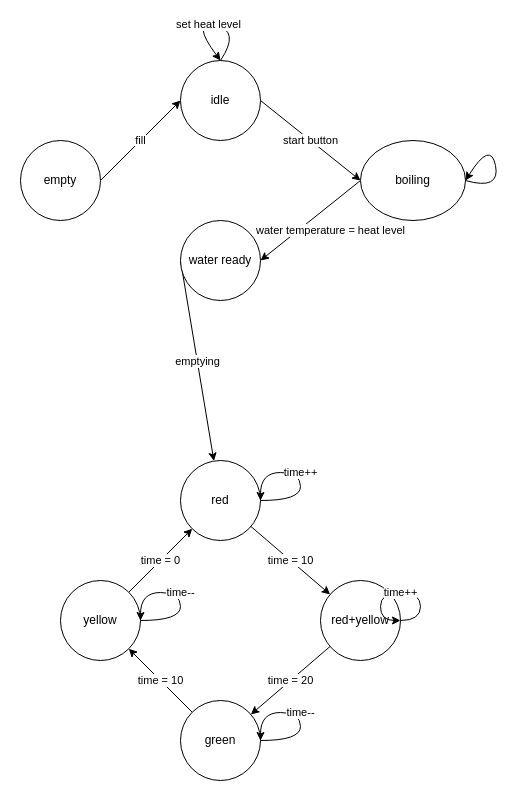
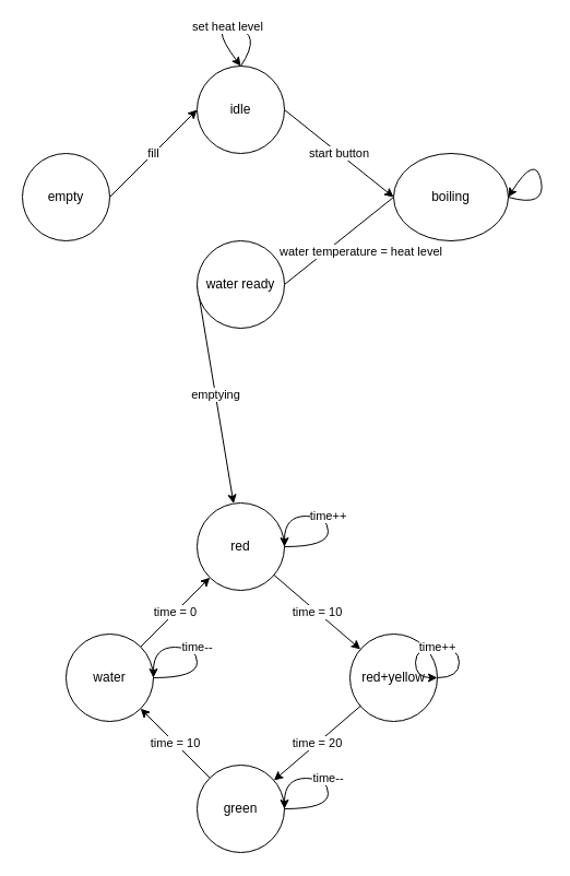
  <mxCell id="0" />
  <mxCell id="1" parent="0" />
  <mxCell id="2" value="start button" style="rounded=0;orthogonalLoop=1;jettySize=auto;html=1;exitX=1;exitY=0.5;exitDx=0;exitDy=0;entryX=0;entryY=0.5;entryDx=0;entryDy=0;" parent="1" source="3" target="5" edge="1"><mxGeometry relative="1" as="geometry" /></mxCell>
  <mxCell id="3" value="idle" style="ellipse;whiteSpace=wrap;html=1;aspect=fixed;" parent="1" vertex="1"><mxGeometry x="180" y="60" width="80" height="80" as="geometry" /></mxCell>
- <mxCell id="4" value="water temperature = heat level" style="edgeStyle=none;rounded=0;orthogonalLoop=1;jettySize=auto;html=1;exitX=0;exitY=0.5;exitDx=0;exitDy=0;entryX=1;entryY=0.5;entryDx=0;entryDy=0;" parent="1" source="5" target="8" edge="1"><mxGeometry x="-0.146" y="20" relative="1" as="geometry"><mxPoint as="offset" /></mxGeometry></mxCell>
+ <mxCell id="4" value="water temperature = heat level" style="edgeStyle=none;rounded=0;orthogonalLoop=1;jettySize=auto;html=1;exitX=0;exitY=0.5;exitDx=0;exitDy=0;entryX=1;entryY=0.5;entryDx=0;entryDy=0;endArrow=none;" parent="1" source="5" target="8" edge="1"><mxGeometry x="-0.146" y="20" relative="1" as="geometry"><mxPoint as="offset" /></mxGeometry></mxCell>
  <mxCell id="5" value="boiling" style="ellipse;whiteSpace=wrap;html=1;aspect=fixed;" parent="1" vertex="1"><mxGeometry x="360" y="140" width="105" height="80" as="geometry" /></mxCell>
  <mxCell id="6" value="set heat level" style="curved=1;endArrow=classic;html=1;exitX=0.5;exitY=0;exitDx=0;exitDy=0;" parent="1" source="3" edge="1"><mxGeometry width="50" height="50" relative="1" as="geometry"><mxPoint x="220" y="90" as="sourcePoint" /><mxPoint x="220" y="60" as="targetPoint" /><Array as="points"><mxPoint x="240" y="30" /><mxPoint x="190" y="20" /></Array></mxGeometry></mxCell>
  <mxCell id="7" value="emptying" style="edgeStyle=none;rounded=0;orthogonalLoop=1;jettySize=auto;html=1;exitX=0;exitY=0.5;exitDx=0;exitDy=0;" parent="1" source="8" target="13" edge="1"><mxGeometry relative="1" as="geometry" /></mxCell>
  <mxCell id="8" value="water ready" style="ellipse;whiteSpace=wrap;html=1;aspect=fixed;" parent="1" vertex="1"><mxGeometry x="180" y="220" width="80" height="80" as="geometry" /></mxCell>
  <mxCell id="9" value="" style="curved=1;endArrow=classic;html=1;exitX=1;exitY=0.5;exitDx=0;exitDy=0;entryX=1;entryY=0.5;entryDx=0;entryDy=0;" parent="1" source="5" target="5" edge="1"><mxGeometry width="50" height="50" relative="1" as="geometry"><mxPoint x="520" y="190" as="sourcePoint" /><mxPoint x="570" y="140" as="targetPoint" /><Array as="points"><mxPoint x="500" y="190" /><mxPoint x="490" y="140" /></Array></mxGeometry></mxCell>
  <mxCell id="10" value="fill" style="edgeStyle=none;rounded=0;orthogonalLoop=1;jettySize=auto;html=1;exitX=1;exitY=0.5;exitDx=0;exitDy=0;entryX=0;entryY=0.5;entryDx=0;entryDy=0;" parent="1" source="11" target="3" edge="1"><mxGeometry relative="1" as="geometry" /></mxCell>
  <mxCell id="11" value="empty" style="ellipse;whiteSpace=wrap;html=1;aspect=fixed;" parent="1" vertex="1"><mxGeometry x="20" y="140" width="80" height="80" as="geometry" /></mxCell>
  <mxCell id="12" value="time = 10" style="edgeStyle=none;rounded=0;orthogonalLoop=1;jettySize=auto;html=1;" parent="1" source="13" target="19" edge="1"><mxGeometry relative="1" as="geometry" /></mxCell>
  <mxCell id="13" value="red" style="ellipse;whiteSpace=wrap;html=1;aspect=fixed;" parent="1" vertex="1"><mxGeometry x="180" y="460" width="80" height="80" as="geometry" /></mxCell>
  <mxCell id="14" value="time = 10" style="edgeStyle=none;rounded=0;orthogonalLoop=1;jettySize=auto;html=1;" parent="1" source="15" target="17" edge="1"><mxGeometry relative="1" as="geometry" /></mxCell>
  <mxCell id="15" value="green" style="ellipse;whiteSpace=wrap;html=1;aspect=fixed;" parent="1" vertex="1"><mxGeometry x="180" y="700" width="80" height="80" as="geometry" /></mxCell>
  <mxCell id="16" value="time = 0" style="edgeStyle=none;rounded=0;orthogonalLoop=1;jettySize=auto;html=1;" parent="1" source="17" target="13" edge="1"><mxGeometry relative="1" as="geometry" /></mxCell>
- <mxCell id="17" value="yellow" style="ellipse;whiteSpace=wrap;html=1;aspect=fixed;" parent="1" vertex="1"><mxGeometry x="60" y="580" width="80" height="80" as="geometry" /></mxCell>
+ <mxCell id="17" value="water" style="ellipse;whiteSpace=wrap;html=1;aspect=fixed;" parent="1" vertex="1"><mxGeometry x="60" y="580" width="80" height="80" as="geometry" /></mxCell>
  <mxCell id="18" value="time = 20" style="edgeStyle=none;rounded=0;orthogonalLoop=1;jettySize=auto;html=1;" parent="1" source="19" target="15" edge="1"><mxGeometry relative="1" as="geometry" /></mxCell>
  <mxCell id="19" value="red+yellow" style="ellipse;whiteSpace=wrap;html=1;aspect=fixed;" parent="1" vertex="1"><mxGeometry x="320" y="580" width="80" height="80" as="geometry" /></mxCell>
  <mxCell id="20" value="time++" style="edgeStyle=orthogonalEdgeStyle;rounded=0;orthogonalLoop=1;jettySize=auto;html=1;exitX=1;exitY=0.5;exitDx=0;exitDy=0;entryX=1;entryY=0.5;entryDx=0;entryDy=0;curved=1;" parent="1" source="19" target="19" edge="1"><mxGeometry relative="1" as="geometry"><Array as="points"><mxPoint x="420" y="620" /><mxPoint x="420" y="592" /><mxPoint x="380" y="592" /></Array></mxGeometry></mxCell>
  <mxCell id="21" value="time++" style="edgeStyle=orthogonalEdgeStyle;rounded=0;orthogonalLoop=1;jettySize=auto;html=1;exitX=1;exitY=0.5;exitDx=0;exitDy=0;entryX=1;entryY=0.5;entryDx=0;entryDy=0;curved=1;" parent="1" edge="1"><mxGeometry relative="1" as="geometry"><mxPoint x="260" y="500" as="sourcePoint" /><mxPoint x="260" y="500" as="targetPoint" /><Array as="points"><mxPoint x="300" y="500" /><mxPoint x="300" y="472" /><mxPoint x="260" y="472" /></Array></mxGeometry></mxCell>
  <mxCell id="22" value="time--" style="edgeStyle=orthogonalEdgeStyle;rounded=0;orthogonalLoop=1;jettySize=auto;html=1;exitX=1;exitY=0.5;exitDx=0;exitDy=0;entryX=1;entryY=0.5;entryDx=0;entryDy=0;curved=1;" parent="1" edge="1"><mxGeometry relative="1" as="geometry"><mxPoint x="260" y="740" as="sourcePoint" /><mxPoint x="260" y="740" as="targetPoint" /><Array as="points"><mxPoint x="300" y="740" /><mxPoint x="300" y="712" /><mxPoint x="260" y="712" /></Array></mxGeometry></mxCell>
  <mxCell id="23" value="time--" style="edgeStyle=orthogonalEdgeStyle;rounded=0;orthogonalLoop=1;jettySize=auto;html=1;exitX=1;exitY=0.5;exitDx=0;exitDy=0;entryX=1;entryY=0.5;entryDx=0;entryDy=0;curved=1;" parent="1" edge="1"><mxGeometry relative="1" as="geometry"><mxPoint y="620" as="sourcePoint" x="140" /><mxPoint y="620" as="targetPoint" x="140" /><Array as="points"><mxPoint x="180" y="620" /><mxPoint x="180" y="592" /><mxPoint y="592" x="140" /></Array></mxGeometry></mxCell>
